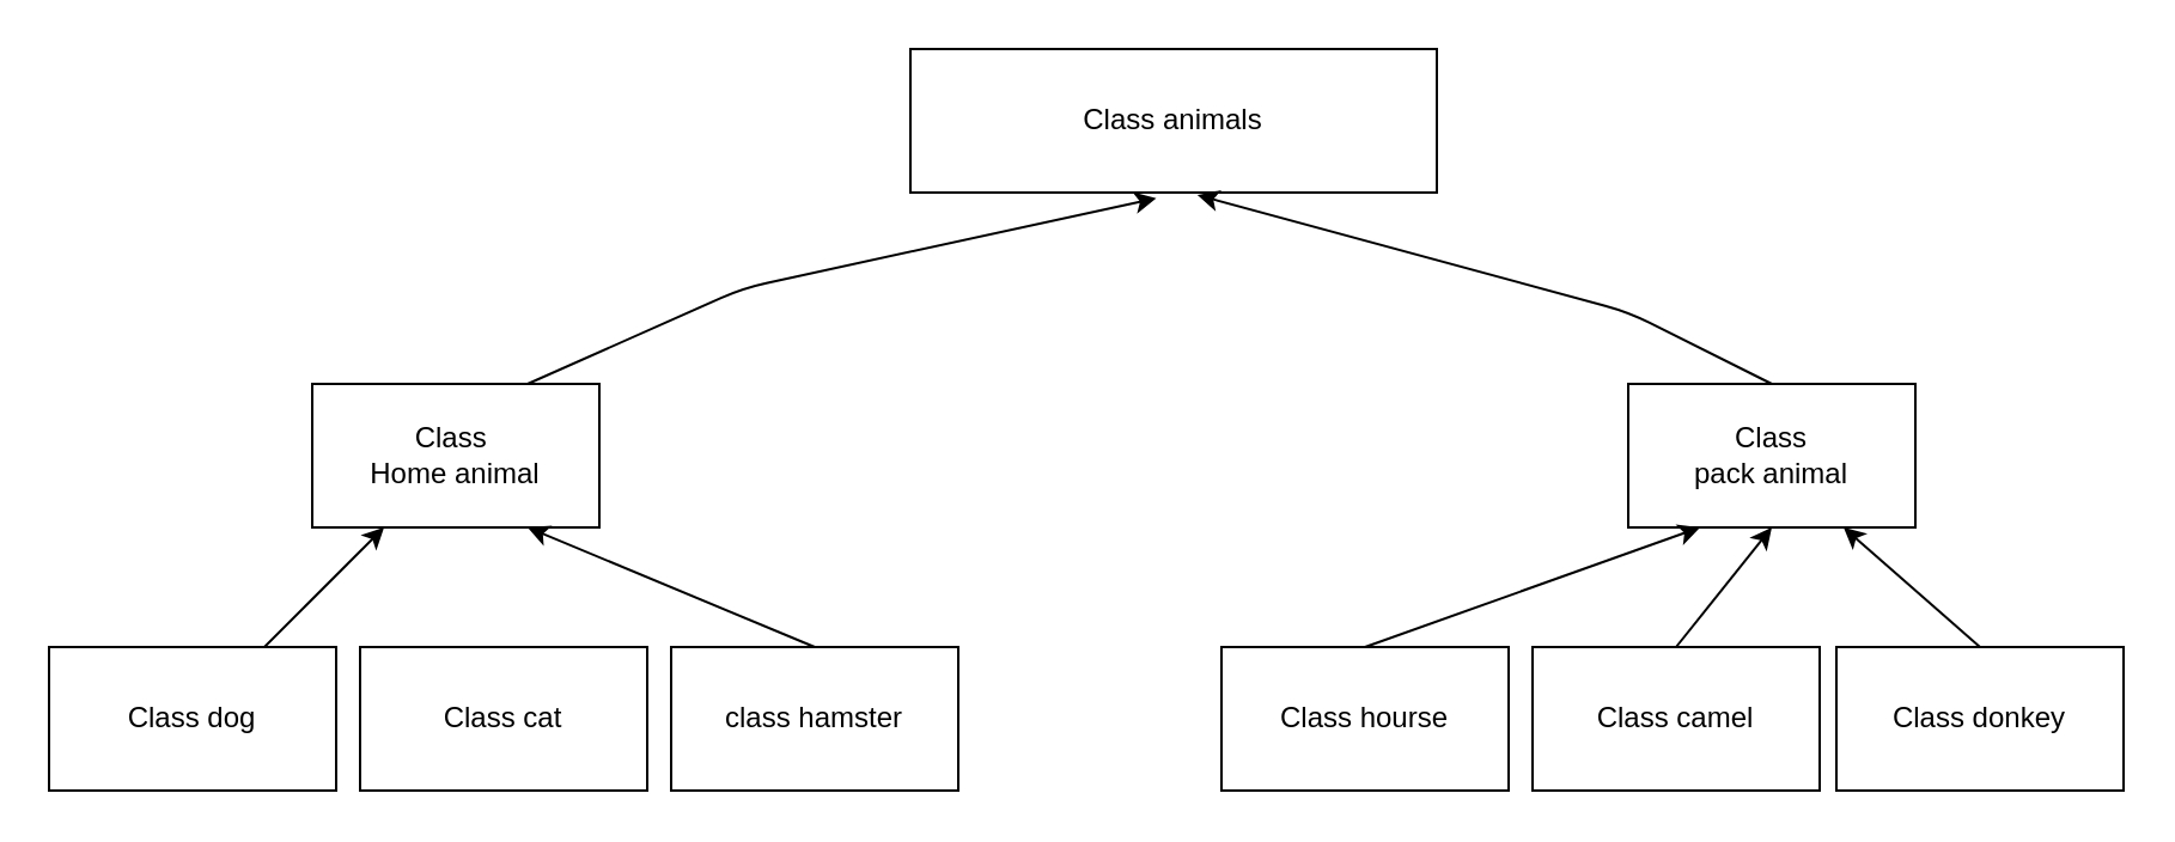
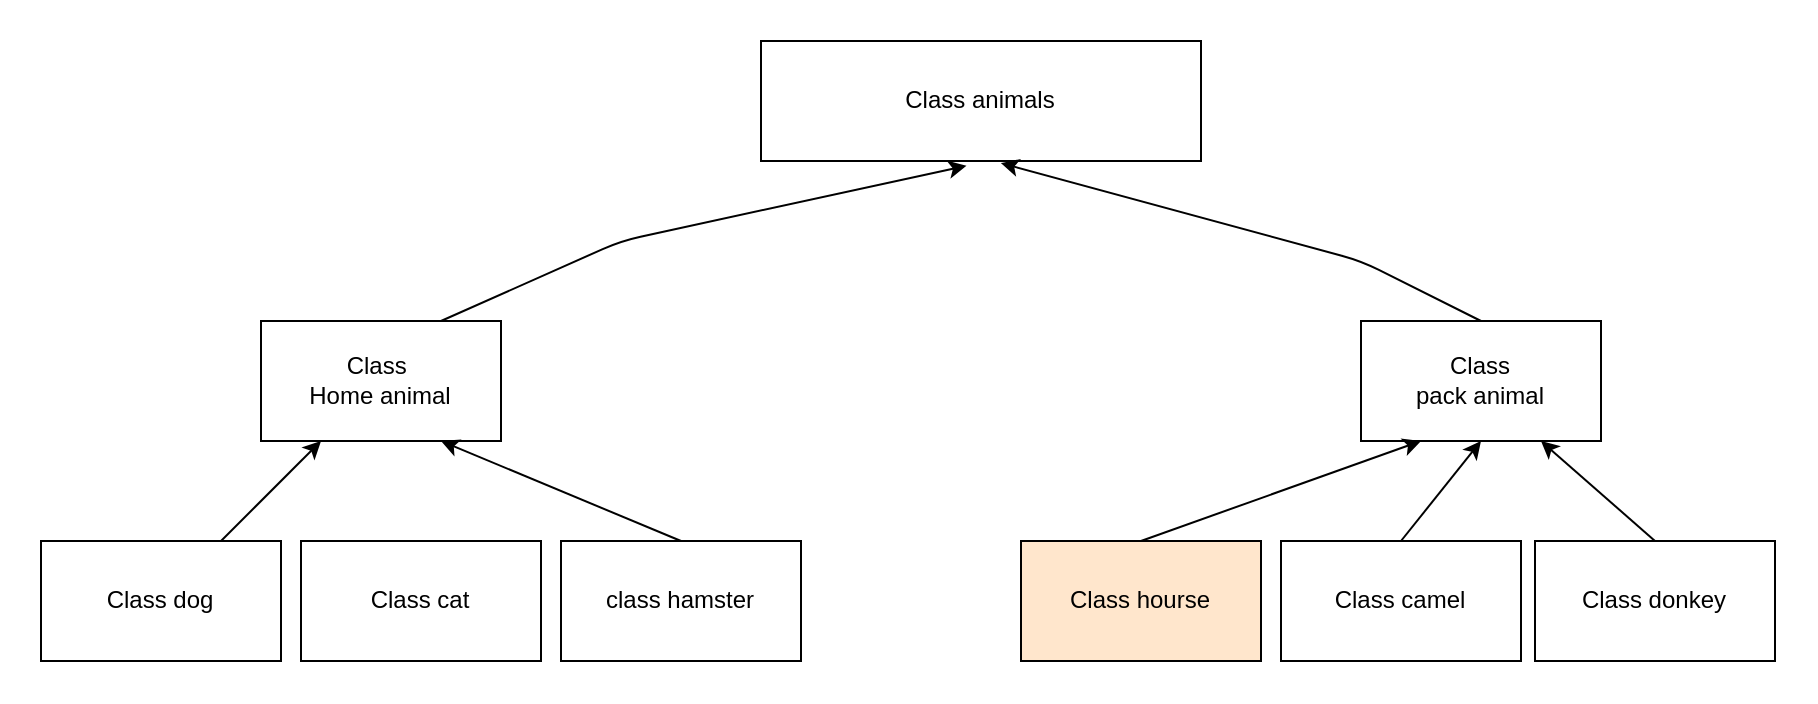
  <mxCell id="0" />
  <mxCell id="1" parent="0" />
  <mxCell id="2" value="Class animals" style="rounded=0;whiteSpace=wrap;html=1;" vertex="1" parent="1"><mxGeometry x="380" y="20" width="220" height="60" as="geometry" /></mxCell>
  <mxCell id="3" value="Class&amp;nbsp;&lt;div&gt;Home animal&lt;/div&gt;" style="rounded=0;whiteSpace=wrap;html=1;" vertex="1" parent="1"><mxGeometry x="130" y="160" width="120" height="60" as="geometry" /></mxCell>
  <mxCell id="4" value="Class&lt;div&gt;pack animal&lt;/div&gt;" style="rounded=0;whiteSpace=wrap;html=1;" vertex="1" parent="1"><mxGeometry x="680" y="160" width="120" height="60" as="geometry" /></mxCell>
  <mxCell id="5" value="Class dog" style="rounded=0;whiteSpace=wrap;html=1;" vertex="1" parent="1"><mxGeometry x="20" y="270" width="120" height="60" as="geometry" /></mxCell>
  <mxCell id="6" value="Class cat" style="rounded=0;whiteSpace=wrap;html=1;" vertex="1" parent="1"><mxGeometry x="150" y="270" width="120" height="60" as="geometry" /></mxCell>
  <mxCell id="7" value="class hamster" style="rounded=0;whiteSpace=wrap;html=1;" vertex="1" parent="1"><mxGeometry x="280" y="270" width="120" height="60" as="geometry" /></mxCell>
- <mxCell id="8" value="Class hourse" style="rounded=0;whiteSpace=wrap;html=1;" vertex="1" parent="1"><mxGeometry x="510" y="270" width="120" height="60" as="geometry" /></mxCell>
+ <mxCell id="8" value="Class hourse" style="rounded=0;whiteSpace=wrap;html=1;fillColor=#ffe6cc;" vertex="1" parent="1"><mxGeometry x="510" y="270" width="120" height="60" as="geometry" /></mxCell>
  <mxCell id="9" value="Class camel" style="rounded=0;whiteSpace=wrap;html=1;" vertex="1" parent="1"><mxGeometry x="640" y="270" width="120" height="60" as="geometry" /></mxCell>
  <mxCell id="10" value="Class donkey" style="rounded=0;whiteSpace=wrap;html=1;" vertex="1" parent="1"><mxGeometry x="767" y="270" width="120" height="60" as="geometry" /></mxCell>
  <mxCell id="11" value="" style="endArrow=classic;html=1;entryX=0.467;entryY=1.039;entryDx=0;entryDy=0;entryPerimeter=0;exitX=0.75;exitY=0;exitDx=0;exitDy=0;" edge="1" parent="1" source="3" target="2"><mxGeometry width="50" height="50" relative="1" as="geometry"><mxPoint x="480" y="240" as="sourcePoint" /><mxPoint x="530" y="190" as="targetPoint" /><Array as="points"><mxPoint x="310" y="120" /></Array></mxGeometry></mxCell>
  <mxCell id="12" value="" style="endArrow=classic;html=1;entryX=0.545;entryY=1.017;entryDx=0;entryDy=0;entryPerimeter=0;exitX=0.5;exitY=0;exitDx=0;exitDy=0;" edge="1" parent="1" source="4" target="2"><mxGeometry width="50" height="50" relative="1" as="geometry"><mxPoint x="480" y="240" as="sourcePoint" /><mxPoint x="530" y="190" as="targetPoint" /><Array as="points"><mxPoint x="680" y="130" /></Array></mxGeometry></mxCell>
  <mxCell id="13" value="" style="endArrow=classic;html=1;entryX=0.25;entryY=1;entryDx=0;entryDy=0;" edge="1" parent="1" source="5" target="3"><mxGeometry width="50" height="50" relative="1" as="geometry"><mxPoint x="480" y="240" as="sourcePoint" /><mxPoint x="530" y="190" as="targetPoint" /></mxGeometry></mxCell>
  <mxCell id="14" value="" style="endArrow=classic;html=1;entryX=0.75;entryY=1;entryDx=0;entryDy=0;exitX=0.5;exitY=0;exitDx=0;exitDy=0;" edge="1" parent="1" source="7" target="3"><mxGeometry width="50" height="50" relative="1" as="geometry"><mxPoint x="480" y="240" as="sourcePoint" /><mxPoint x="530" y="190" as="targetPoint" /></mxGeometry></mxCell>
  <mxCell id="15" value="" style="endArrow=classic;html=1;entryX=0.25;entryY=1;entryDx=0;entryDy=0;exitX=0.5;exitY=0;exitDx=0;exitDy=0;" edge="1" parent="1" source="8" target="4"><mxGeometry width="50" height="50" relative="1" as="geometry"><mxPoint x="480" y="240" as="sourcePoint" /><mxPoint x="530" y="190" as="targetPoint" /></mxGeometry></mxCell>
  <mxCell id="16" value="" style="endArrow=classic;html=1;entryX=0.5;entryY=1;entryDx=0;entryDy=0;exitX=0.5;exitY=0;exitDx=0;exitDy=0;" edge="1" parent="1" source="9" target="4"><mxGeometry width="50" height="50" relative="1" as="geometry"><mxPoint x="480" y="240" as="sourcePoint" /><mxPoint x="530" y="190" as="targetPoint" /></mxGeometry></mxCell>
  <mxCell id="17" value="" style="endArrow=classic;html=1;entryX=0.75;entryY=1;entryDx=0;entryDy=0;exitX=0.5;exitY=0;exitDx=0;exitDy=0;" edge="1" parent="1" source="10" target="4"><mxGeometry width="50" height="50" relative="1" as="geometry"><mxPoint x="480" y="240" as="sourcePoint" /><mxPoint x="530" y="190" as="targetPoint" /></mxGeometry></mxCell>
